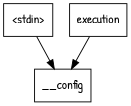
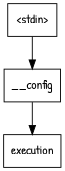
  digraph {
    fontname="Patrick Hand"
    node [fontname="Patrick Hand" shape=box]
    edge [fontname="Patrick Hand"]
    n1 [label="\<stdin\>"]
    n2 [label=__config]
    n3 [label=execution]
    n1 -> n2
-   n3 -> n2
+   n2 -> n3
  }
